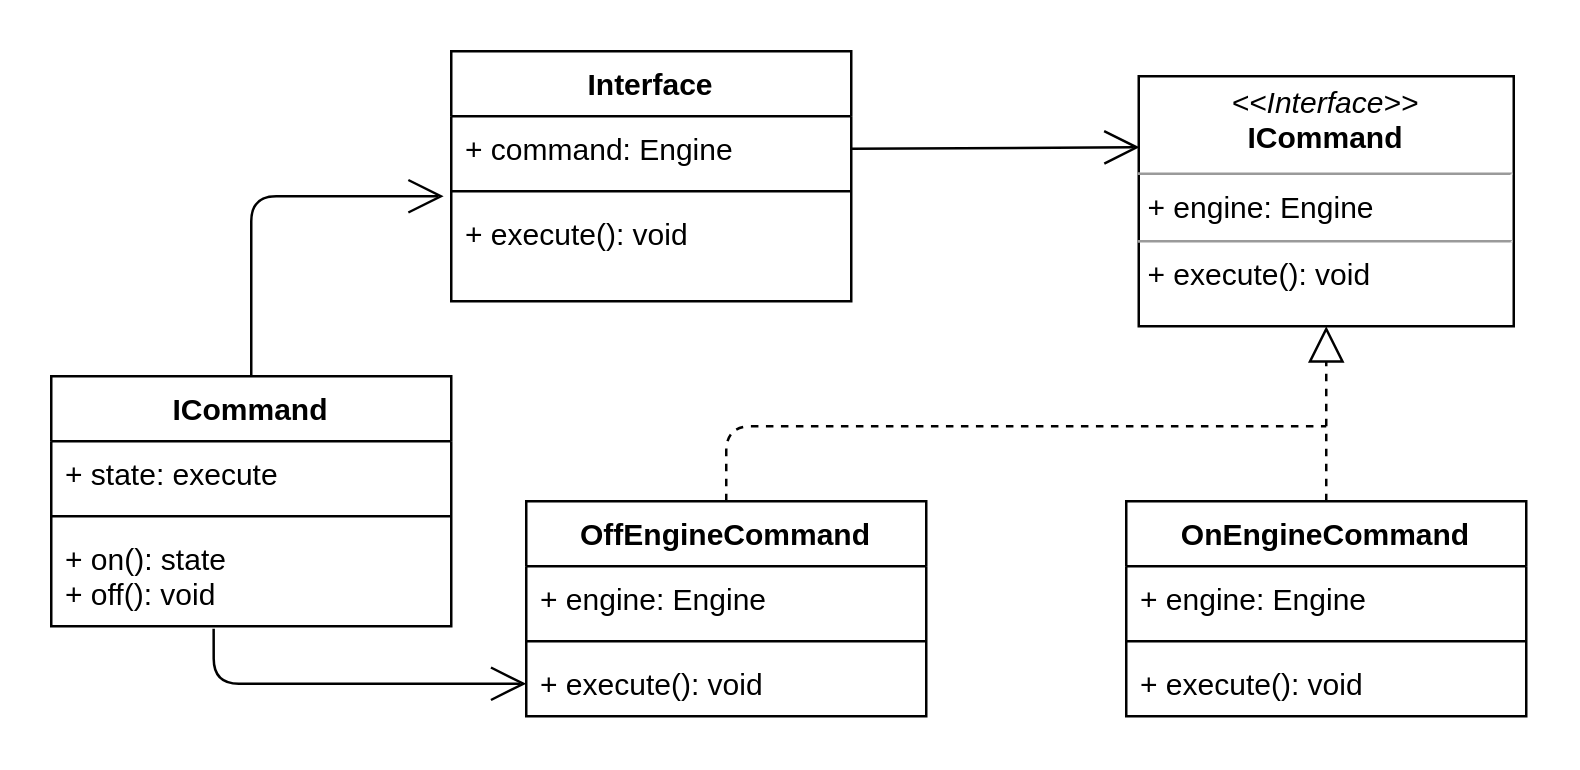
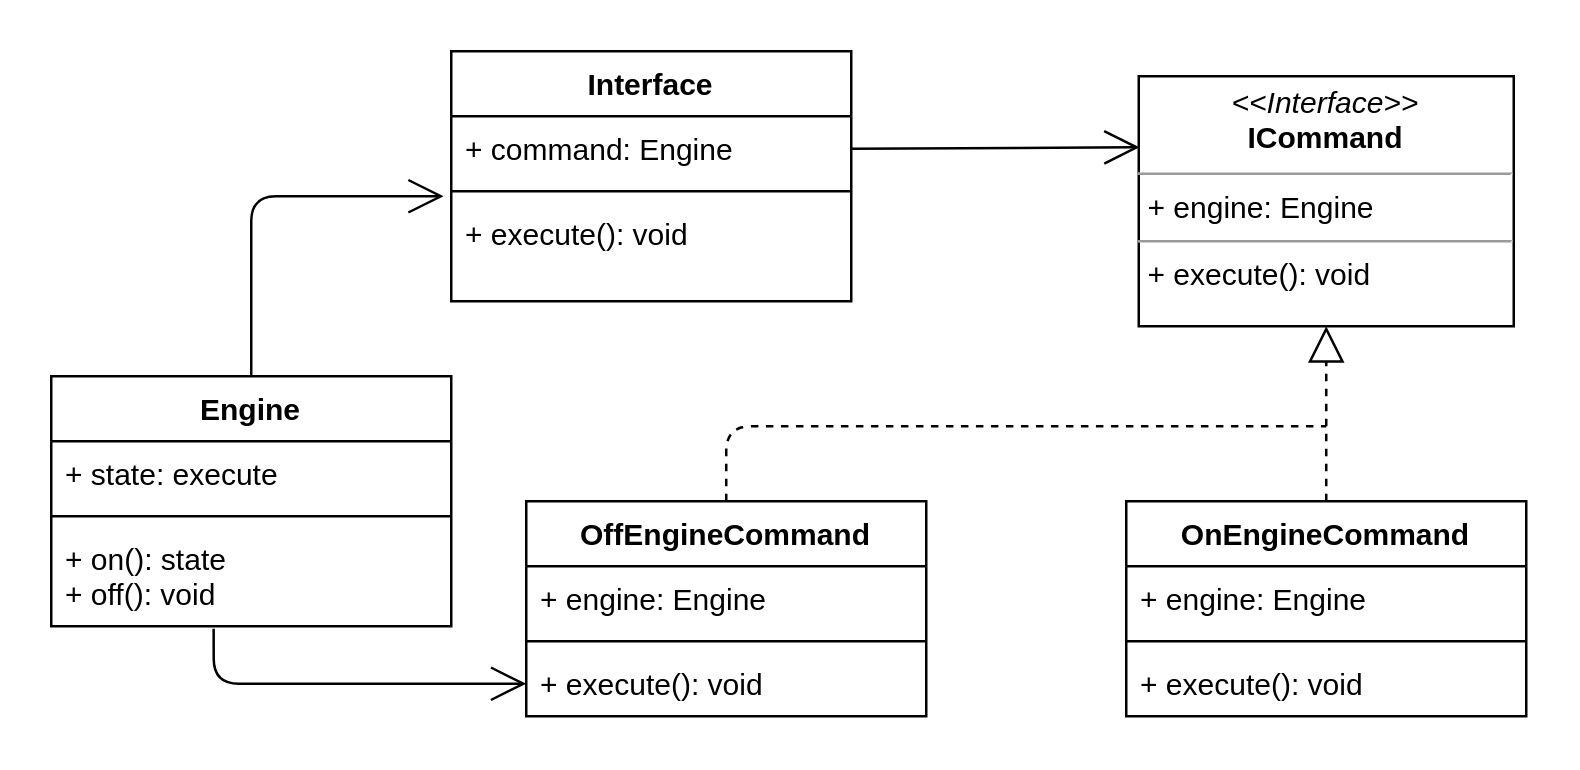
  <mxCell id="0" />
  <mxCell id="1" parent="0" />
  <mxCell id="2" value="Interface" style="swimlane;fontStyle=1;align=center;verticalAlign=top;childLayout=stackLayout;horizontal=1;startSize=26;horizontalStack=0;resizeParent=1;resizeParentMax=0;resizeLast=0;collapsible=1;marginBottom=0;" parent="1" vertex="1"><mxGeometry x="180" y="20" width="160" height="100" as="geometry" /></mxCell>
  <mxCell id="3" value="+ command: Engine" style="text;strokeColor=none;fillColor=none;align=left;verticalAlign=top;spacingLeft=4;spacingRight=4;overflow=hidden;rotatable=0;points=[[0,0.5],[1,0.5]];portConstraint=eastwest;" parent="2" vertex="1"><mxGeometry y="26" width="160" height="26" as="geometry" /></mxCell>
  <mxCell id="4" value="" style="line;strokeWidth=1;fillColor=none;align=left;verticalAlign=middle;spacingTop=-1;spacingLeft=3;spacingRight=3;rotatable=0;labelPosition=right;points=[];portConstraint=eastwest;" parent="2" vertex="1"><mxGeometry y="52" width="160" height="8" as="geometry" /></mxCell>
  <mxCell id="5" value="+ execute(): void" style="text;strokeColor=none;fillColor=none;align=left;verticalAlign=top;spacingLeft=4;spacingRight=4;overflow=hidden;rotatable=0;points=[[0,0.5],[1,0.5]];portConstraint=eastwest;" parent="2" vertex="1"><mxGeometry y="60" width="160" height="40" as="geometry" /></mxCell>
  <mxCell id="6" value="&lt;p style=&quot;margin: 0px ; margin-top: 4px ; text-align: center&quot;&gt;&lt;i&gt;&amp;lt;&amp;lt;Interface&amp;gt;&amp;gt;&lt;/i&gt;&lt;br&gt;&lt;b&gt;ICommand&lt;/b&gt;&lt;/p&gt;&lt;hr size=&quot;1&quot;&gt;&lt;p style=&quot;margin: 0px ; margin-left: 4px&quot;&gt;+ engine: Engine&lt;/p&gt;&lt;hr size=&quot;1&quot;&gt;&lt;p style=&quot;margin: 0px ; margin-left: 4px&quot;&gt;+ execute(): void&lt;/p&gt;" style="verticalAlign=top;align=left;overflow=fill;fontSize=12;fontFamily=Helvetica;html=1;" vertex="1" parent="1"><mxGeometry x="455" y="30" width="150" height="100" as="geometry" /></mxCell>
  <mxCell id="7" value="OnEngineCommand" style="swimlane;fontStyle=1;align=center;verticalAlign=top;childLayout=stackLayout;horizontal=1;startSize=26;horizontalStack=0;resizeParent=1;resizeParentMax=0;resizeLast=0;collapsible=1;marginBottom=0;" vertex="1" parent="1"><mxGeometry x="450" y="200" width="160" height="86" as="geometry" /></mxCell>
  <mxCell id="8" value="+ engine: Engine" style="text;strokeColor=none;fillColor=none;align=left;verticalAlign=top;spacingLeft=4;spacingRight=4;overflow=hidden;rotatable=0;points=[[0,0.5],[1,0.5]];portConstraint=eastwest;" vertex="1" parent="7"><mxGeometry y="26" width="160" height="26" as="geometry" /></mxCell>
  <mxCell id="9" value="" style="line;strokeWidth=1;fillColor=none;align=left;verticalAlign=middle;spacingTop=-1;spacingLeft=3;spacingRight=3;rotatable=0;labelPosition=right;points=[];portConstraint=eastwest;" vertex="1" parent="7"><mxGeometry y="52" width="160" height="8" as="geometry" /></mxCell>
  <mxCell id="10" value="+ execute(): void" style="text;strokeColor=none;fillColor=none;align=left;verticalAlign=top;spacingLeft=4;spacingRight=4;overflow=hidden;rotatable=0;points=[[0,0.5],[1,0.5]];portConstraint=eastwest;" vertex="1" parent="7"><mxGeometry y="60" width="160" height="26" as="geometry" /></mxCell>
  <mxCell id="11" value="OffEngineCommand" style="swimlane;fontStyle=1;align=center;verticalAlign=top;childLayout=stackLayout;horizontal=1;startSize=26;horizontalStack=0;resizeParent=1;resizeParentMax=0;resizeLast=0;collapsible=1;marginBottom=0;" vertex="1" parent="1"><mxGeometry x="210" y="200" width="160" height="86" as="geometry" /></mxCell>
  <mxCell id="12" value="+ engine: Engine" style="text;strokeColor=none;fillColor=none;align=left;verticalAlign=top;spacingLeft=4;spacingRight=4;overflow=hidden;rotatable=0;points=[[0,0.5],[1,0.5]];portConstraint=eastwest;" vertex="1" parent="11"><mxGeometry y="26" width="160" height="26" as="geometry" /></mxCell>
  <mxCell id="13" value="" style="line;strokeWidth=1;fillColor=none;align=left;verticalAlign=middle;spacingTop=-1;spacingLeft=3;spacingRight=3;rotatable=0;labelPosition=right;points=[];portConstraint=eastwest;" vertex="1" parent="11"><mxGeometry y="52" width="160" height="8" as="geometry" /></mxCell>
  <mxCell id="14" value="+ execute(): void" style="text;strokeColor=none;fillColor=none;align=left;verticalAlign=top;spacingLeft=4;spacingRight=4;overflow=hidden;rotatable=0;points=[[0,0.5],[1,0.5]];portConstraint=eastwest;" vertex="1" parent="11"><mxGeometry y="60" width="160" height="26" as="geometry" /></mxCell>
  <mxCell id="15" value="" style="endArrow=open;endFill=1;endSize=12;html=1;exitX=1;exitY=0.5;exitDx=0;exitDy=0;entryX=0.002;entryY=0.284;entryDx=0;entryDy=0;entryPerimeter=0;" edge="1" parent="1" source="3" target="6"><mxGeometry width="160" relative="1" as="geometry"><mxPoint x="370" y="90" as="sourcePoint" /><mxPoint x="450" y="50" as="targetPoint" /></mxGeometry></mxCell>
  <mxCell id="16" value="" style="endArrow=block;dashed=1;endFill=0;endSize=12;html=1;entryX=0.5;entryY=1;entryDx=0;entryDy=0;exitX=0.5;exitY=0;exitDx=0;exitDy=0;" edge="1" parent="1" source="7" target="6"><mxGeometry width="160" relative="1" as="geometry"><mxPoint x="310" y="150" as="sourcePoint" /><mxPoint x="470" y="150" as="targetPoint" /></mxGeometry></mxCell>
  <mxCell id="17" value="" style="endArrow=none;dashed=1;html=1;exitX=0.5;exitY=0;exitDx=0;exitDy=0;" edge="1" parent="1" source="11"><mxGeometry width="50" height="50" relative="1" as="geometry"><mxPoint x="370" y="170" as="sourcePoint" /><mxPoint x="530" y="170" as="targetPoint" /><Array as="points"><mxPoint x="290" y="170" /></Array></mxGeometry></mxCell>
- <mxCell id="18" value="ICommand" style="swimlane;fontStyle=1;align=center;verticalAlign=top;childLayout=stackLayout;horizontal=1;startSize=26;horizontalStack=0;resizeParent=1;resizeParentMax=0;resizeLast=0;collapsible=1;marginBottom=0;" vertex="1" parent="1"><mxGeometry x="20" y="150" width="160" height="100" as="geometry" /></mxCell>
+ <mxCell id="18" value="Engine" style="swimlane;fontStyle=1;align=center;verticalAlign=top;childLayout=stackLayout;horizontal=1;startSize=26;horizontalStack=0;resizeParent=1;resizeParentMax=0;resizeLast=0;collapsible=1;marginBottom=0;" vertex="1" parent="1"><mxGeometry x="20" y="150" width="160" height="100" as="geometry" /></mxCell>
  <mxCell id="19" value="+ state: execute " style="text;strokeColor=none;fillColor=none;align=left;verticalAlign=top;spacingLeft=4;spacingRight=4;overflow=hidden;rotatable=0;points=[[0,0.5],[1,0.5]];portConstraint=eastwest;" vertex="1" parent="18"><mxGeometry y="26" width="160" height="26" as="geometry" /></mxCell>
  <mxCell id="20" value="" style="line;strokeWidth=1;fillColor=none;align=left;verticalAlign=middle;spacingTop=-1;spacingLeft=3;spacingRight=3;rotatable=0;labelPosition=right;points=[];portConstraint=eastwest;" vertex="1" parent="18"><mxGeometry y="52" width="160" height="8" as="geometry" /></mxCell>
  <mxCell id="21" value="+ on(): state&#10;+ off(): void" style="text;strokeColor=none;fillColor=none;align=left;verticalAlign=top;spacingLeft=4;spacingRight=4;overflow=hidden;rotatable=0;points=[[0,0.5],[1,0.5]];portConstraint=eastwest;" vertex="1" parent="18"><mxGeometry y="60" width="160" height="40" as="geometry" /></mxCell>
  <mxCell id="22" value="" style="endArrow=open;endFill=1;endSize=12;html=1;exitX=0.5;exitY=0;exitDx=0;exitDy=0;entryX=-0.019;entryY=-0.05;entryDx=0;entryDy=0;entryPerimeter=0;" edge="1" parent="1" source="18" target="5"><mxGeometry width="160" relative="1" as="geometry"><mxPoint x="70" y="69.5" as="sourcePoint" /><mxPoint x="230" y="69.5" as="targetPoint" /><Array as="points"><mxPoint x="100" y="78" /></Array></mxGeometry></mxCell>
  <mxCell id="23" value="" style="endArrow=open;endFill=1;endSize=12;html=1;exitX=0.406;exitY=1.025;exitDx=0;exitDy=0;exitPerimeter=0;entryX=0;entryY=0.5;entryDx=0;entryDy=0;" edge="1" parent="1" source="21" target="14"><mxGeometry width="160" relative="1" as="geometry"><mxPoint x="160" y="210" as="sourcePoint" /><mxPoint x="320" y="210" as="targetPoint" /><Array as="points"><mxPoint x="85" y="273" /></Array></mxGeometry></mxCell>
